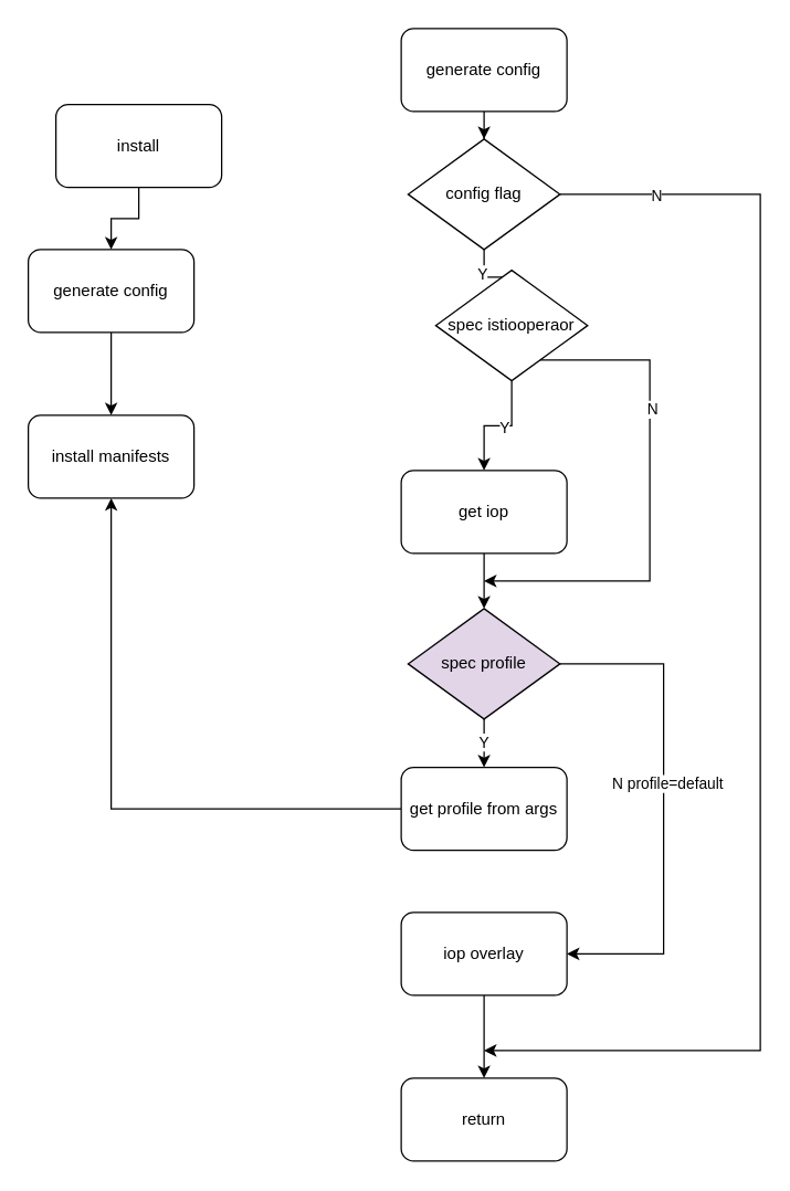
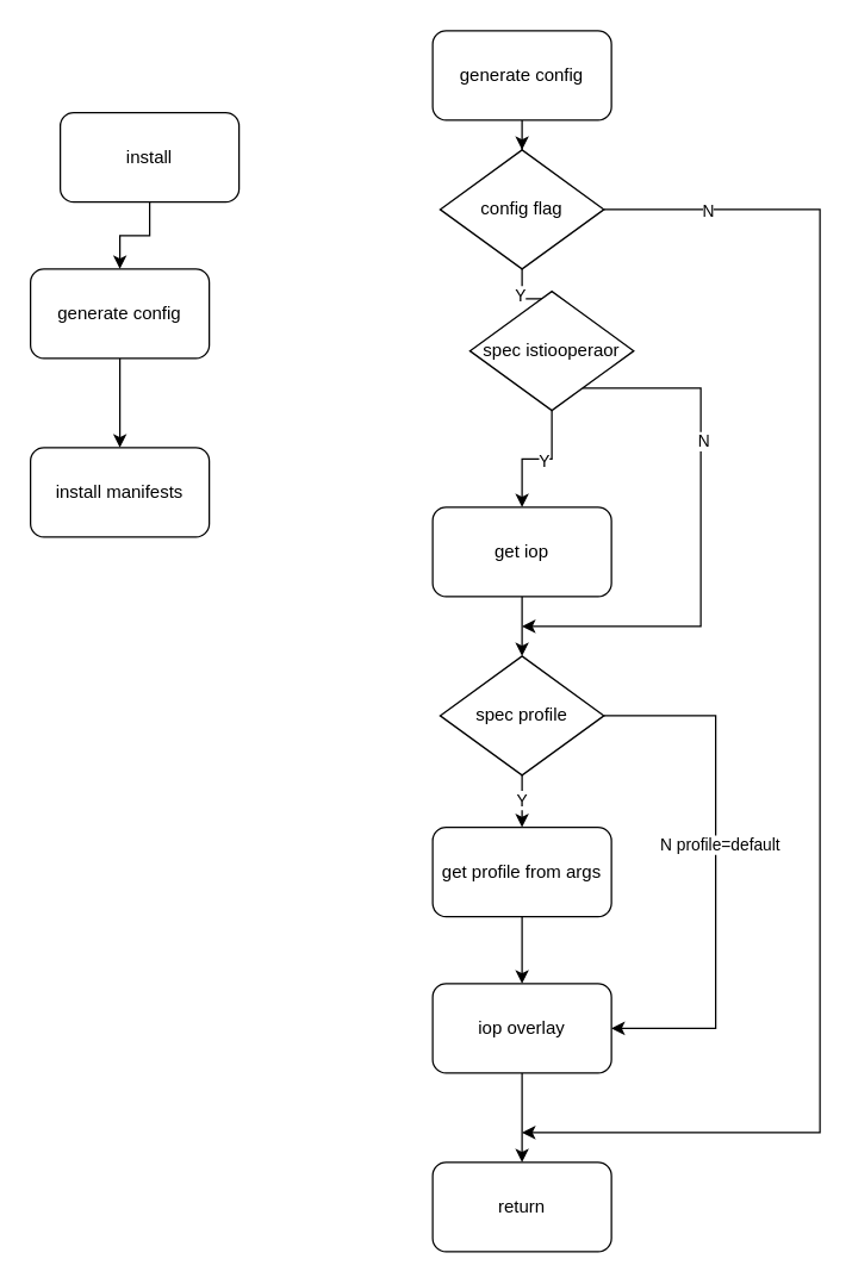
  <mxCell id="0" />
  <mxCell id="1" parent="0" />
- <mxCell id="2" value="spec profile" style="rhombus;whiteSpace=wrap;html=1;rounded=0;sketch=0;fillColor=#e1d5e7;" parent="1" vertex="1"><mxGeometry x="295" y="440" width="110" height="80" as="geometry" /></mxCell>
+ <mxCell id="2" value="spec profile" style="rhombus;whiteSpace=wrap;html=1;rounded=0;sketch=0;" parent="1" vertex="1"><mxGeometry x="295" y="440" width="110" height="80" as="geometry" /></mxCell>
  <mxCell id="3" value="" style="edgeStyle=orthogonalEdgeStyle;rounded=0;orthogonalLoop=1;jettySize=auto;html=1;" parent="1" source="4" target="6" edge="1"><mxGeometry relative="1" as="geometry" /></mxCell>
  <mxCell id="4" value="install" style="rounded=1;whiteSpace=wrap;html=1;" parent="1" vertex="1"><mxGeometry x="40" y="75" width="120" height="60" as="geometry" /></mxCell>
  <mxCell id="5" value="" style="edgeStyle=orthogonalEdgeStyle;rounded=0;orthogonalLoop=1;jettySize=auto;html=1;" parent="1" source="6" target="7" edge="1"><mxGeometry relative="1" as="geometry" /></mxCell>
  <mxCell id="6" value="generate config" style="rounded=1;whiteSpace=wrap;html=1;" parent="1" vertex="1"><mxGeometry x="20" y="180" width="120" height="60" as="geometry" /></mxCell>
  <mxCell id="7" value="install manifests" style="rounded=1;whiteSpace=wrap;html=1;" parent="1" vertex="1"><mxGeometry x="20" y="300" width="120" height="60" as="geometry" /></mxCell>
  <mxCell id="8" value="" style="edgeStyle=orthogonalEdgeStyle;rounded=0;orthogonalLoop=1;jettySize=auto;html=1;" parent="1" source="9" target="14" edge="1"><mxGeometry relative="1" as="geometry" /></mxCell>
  <mxCell id="9" value="generate config" style="rounded=1;whiteSpace=wrap;html=1;" parent="1" vertex="1"><mxGeometry x="290" y="20" width="120" height="60" as="geometry" /></mxCell>
  <mxCell id="10" value="" style="edgeStyle=orthogonalEdgeStyle;rounded=0;orthogonalLoop=1;jettySize=auto;html=1;" parent="1" source="14" target="19" edge="1"><mxGeometry relative="1" as="geometry" /></mxCell>
  <mxCell id="11" value="Y" style="edgeLabel;html=1;align=center;verticalAlign=middle;resizable=0;points=[];" parent="10" vertex="1" connectable="0"><mxGeometry x="-0.25" y="-2" relative="1" as="geometry"><mxPoint as="offset" /></mxGeometry></mxCell>
  <mxCell id="12" style="edgeStyle=orthogonalEdgeStyle;rounded=0;orthogonalLoop=1;jettySize=auto;html=1;exitX=1;exitY=0.5;exitDx=0;exitDy=0;" parent="1" source="14" edge="1"><mxGeometry relative="1" as="geometry"><mxPoint x="350" y="760" as="targetPoint" /><Array as="points"><mxPoint x="550" y="140" /><mxPoint x="550" y="760" /></Array></mxGeometry></mxCell>
  <mxCell id="13" value="N" style="edgeLabel;html=1;align=center;verticalAlign=middle;resizable=0;points=[];" parent="12" vertex="1" connectable="0"><mxGeometry x="-0.857" relative="1" as="geometry"><mxPoint as="offset" /></mxGeometry></mxCell>
  <mxCell id="14" value="config flag" style="rhombus;whiteSpace=wrap;html=1;rounded=0;sketch=0;" parent="1" vertex="1"><mxGeometry x="295" y="100" width="110" height="80" as="geometry" /></mxCell>
  <mxCell id="15" value="" style="edgeStyle=orthogonalEdgeStyle;rounded=0;orthogonalLoop=1;jettySize=auto;html=1;" parent="1" source="19" target="21" edge="1"><mxGeometry relative="1" as="geometry" /></mxCell>
  <mxCell id="16" value="Y" style="edgeLabel;html=1;align=center;verticalAlign=middle;resizable=0;points=[];" parent="15" vertex="1" connectable="0"><mxGeometry x="-0.1" y="1" relative="1" as="geometry"><mxPoint as="offset" /></mxGeometry></mxCell>
  <mxCell id="17" style="edgeStyle=orthogonalEdgeStyle;rounded=0;orthogonalLoop=1;jettySize=auto;html=1;" parent="1" source="19" edge="1"><mxGeometry relative="1" as="geometry"><mxPoint x="350" y="420" as="targetPoint" /><Array as="points"><mxPoint x="470" y="260" /><mxPoint x="470" y="420" /></Array></mxGeometry></mxCell>
  <mxCell id="18" value="N" style="edgeLabel;html=1;align=center;verticalAlign=middle;resizable=0;points=[];" parent="17" vertex="1" connectable="0"><mxGeometry x="-0.362" y="1" relative="1" as="geometry"><mxPoint as="offset" /></mxGeometry></mxCell>
  <mxCell id="19" value="spec istiooperaor" style="rhombus;whiteSpace=wrap;html=1;rounded=0;sketch=0;" parent="1" vertex="1"><mxGeometry x="315" y="195" width="110" height="80" as="geometry" /></mxCell>
  <mxCell id="20" value="" style="edgeStyle=orthogonalEdgeStyle;rounded=0;orthogonalLoop=1;jettySize=auto;html=1;" parent="1" source="21" target="2" edge="1"><mxGeometry relative="1" as="geometry" /></mxCell>
  <mxCell id="21" value="get iop" style="whiteSpace=wrap;html=1;rounded=1;sketch=0;" parent="1" vertex="1"><mxGeometry x="290" y="340" width="120" height="60" as="geometry" /></mxCell>
  <mxCell id="22" value="" style="edgeStyle=orthogonalEdgeStyle;rounded=0;orthogonalLoop=1;jettySize=auto;html=1;" parent="1" source="2" target="27" edge="1"><mxGeometry relative="1" as="geometry" /></mxCell>
  <mxCell id="23" value="Y" style="edgeLabel;html=1;align=center;verticalAlign=middle;resizable=0;points=[];" parent="22" vertex="1" connectable="0"><mxGeometry x="-0.286" y="-1" relative="1" as="geometry"><mxPoint as="offset" /></mxGeometry></mxCell>
  <mxCell id="24" style="edgeStyle=orthogonalEdgeStyle;rounded=0;orthogonalLoop=1;jettySize=auto;html=1;exitX=1;exitY=0.5;exitDx=0;exitDy=0;entryX=1;entryY=0.5;entryDx=0;entryDy=0;" parent="1" source="2" target="29" edge="1"><mxGeometry relative="1" as="geometry"><Array as="points"><mxPoint x="480" y="480" /><mxPoint x="480" y="690" /></Array></mxGeometry></mxCell>
  <mxCell id="25" value="N profile=default" style="edgeLabel;html=1;align=center;verticalAlign=middle;resizable=0;points=[];" parent="24" vertex="1" connectable="0"><mxGeometry x="-0.092" y="2" relative="1" as="geometry"><mxPoint as="offset" /></mxGeometry></mxCell>
- <mxCell id="26" value="" style="edgeStyle=orthogonalEdgeStyle;rounded=0;orthogonalLoop=1;jettySize=auto;html=1;" parent="1" source="27" target="7" edge="1"><mxGeometry relative="1" as="geometry" /></mxCell>
+ <mxCell id="26" value="" style="edgeStyle=orthogonalEdgeStyle;rounded=0;orthogonalLoop=1;jettySize=auto;html=1;" parent="1" source="27" target="29" edge="1"><mxGeometry relative="1" as="geometry" /></mxCell>
  <mxCell id="27" value="get profile from args" style="whiteSpace=wrap;html=1;rounded=1;sketch=0;" parent="1" vertex="1"><mxGeometry x="290" y="555" width="120" height="60" as="geometry" /></mxCell>
  <mxCell id="28" value="" style="edgeStyle=orthogonalEdgeStyle;rounded=0;orthogonalLoop=1;jettySize=auto;html=1;" parent="1" source="29" target="30" edge="1"><mxGeometry relative="1" as="geometry" /></mxCell>
  <mxCell id="29" value="iop overlay" style="whiteSpace=wrap;html=1;rounded=1;sketch=0;" parent="1" vertex="1"><mxGeometry x="290" y="660" width="120" height="60" as="geometry" /></mxCell>
  <mxCell id="30" value="return" style="whiteSpace=wrap;html=1;rounded=1;sketch=0;" parent="1" vertex="1"><mxGeometry x="290" y="780" width="120" height="60" as="geometry" /></mxCell>
